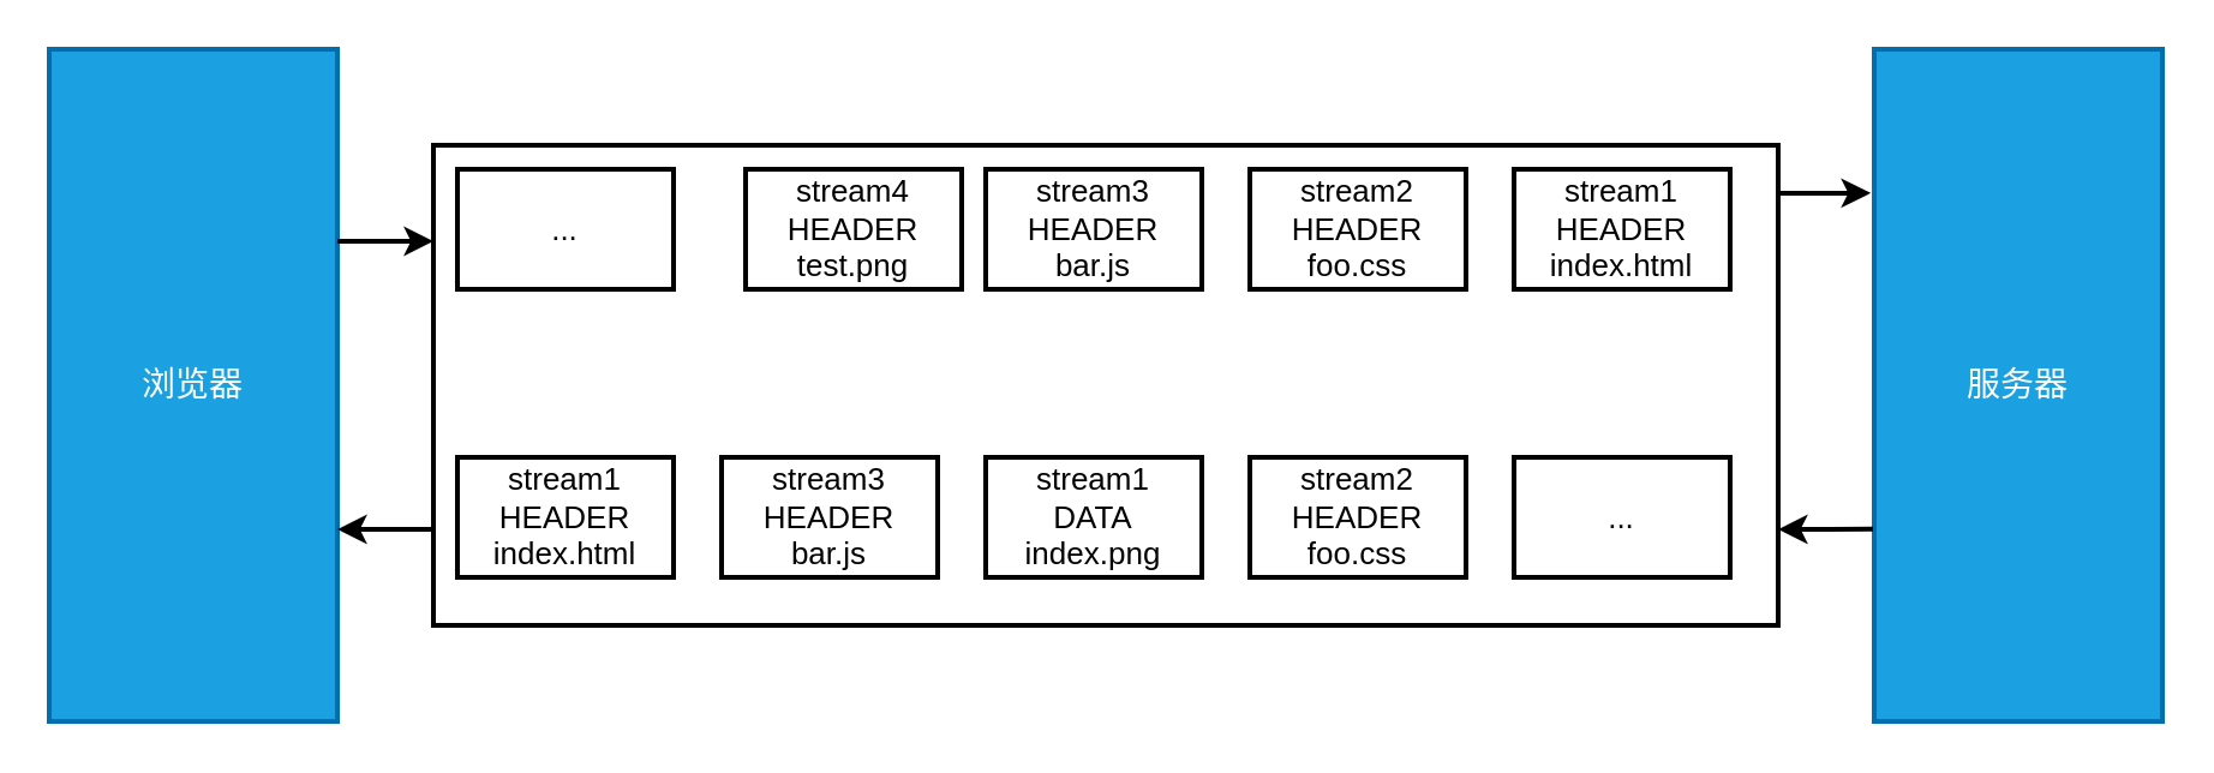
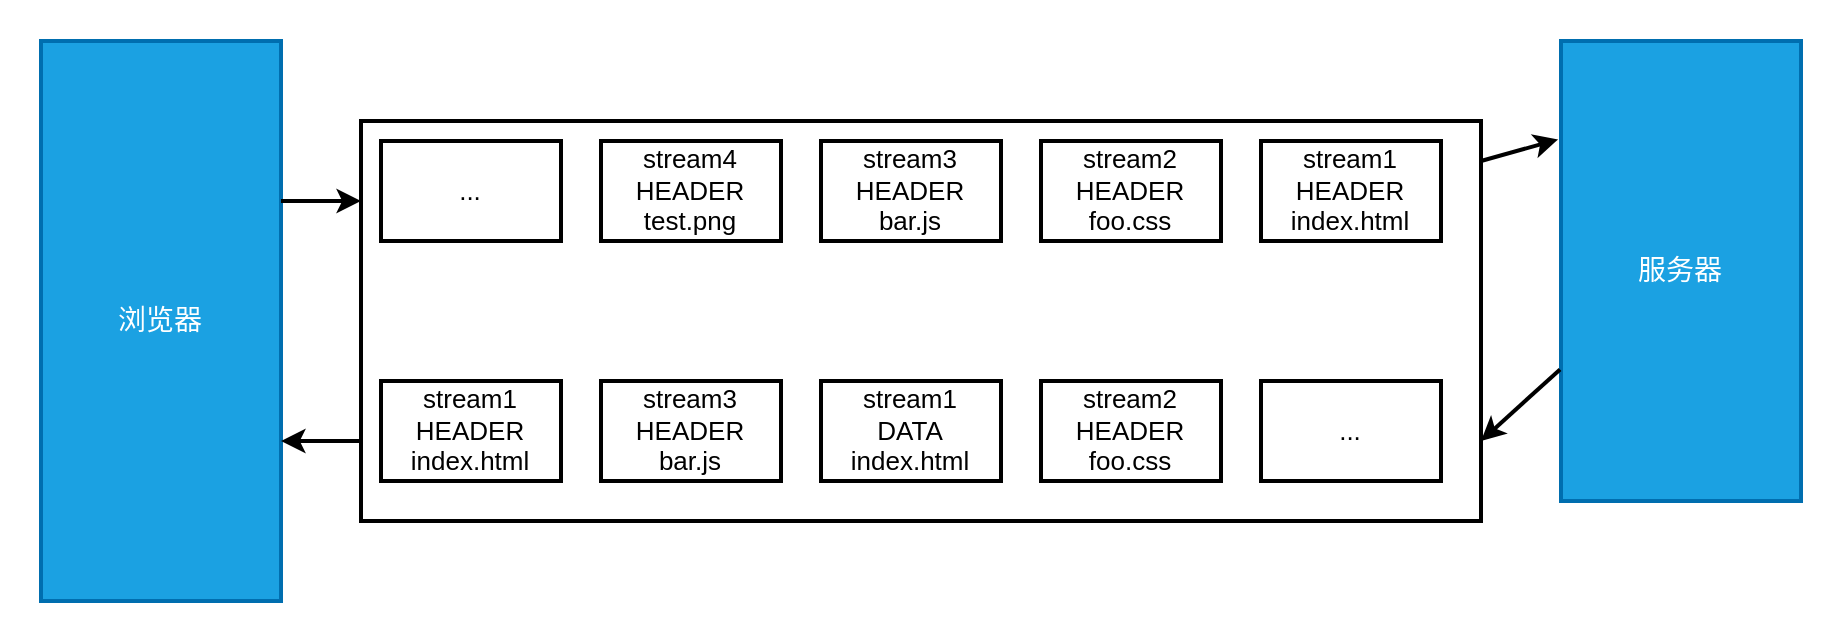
  <mxCell id="0" />
  <mxCell id="1" parent="0" />
  <mxCell id="2" value="浏览器" style="rounded=0;whiteSpace=wrap;html=1;strokeWidth=2;fontSize=14;fillColor=#1ba1e2;fontColor=#ffffff;strokeColor=#006EAF;" vertex="1" parent="1"><mxGeometry x="20" y="20" width="120" height="280" as="geometry" /></mxCell>
- <mxCell id="3" value="服务器" style="rounded=0;whiteSpace=wrap;html=1;strokeWidth=2;fontSize=14;fillColor=#1ba1e2;fontColor=#ffffff;strokeColor=#006EAF;" vertex="1" parent="1"><mxGeometry x="780" y="20" width="120" height="280" as="geometry" /></mxCell>
+ <mxCell id="3" value="服务器" style="rounded=0;whiteSpace=wrap;html=1;strokeWidth=2;fontSize=14;fillColor=#1ba1e2;fontColor=#ffffff;strokeColor=#006EAF;" vertex="1" parent="1"><mxGeometry x="780" y="20" width="120" height="230" as="geometry" /></mxCell>
  <mxCell id="4" value="" style="rounded=0;whiteSpace=wrap;html=1;strokeWidth=2;fontSize=13;" vertex="1" parent="1"><mxGeometry x="180" y="60" width="560" height="200" as="geometry" /></mxCell>
  <mxCell id="5" value="stream1&lt;br style=&quot;font-size: 13px;&quot;&gt;HEADER&lt;br style=&quot;font-size: 13px;&quot;&gt;index.html" style="rounded=0;whiteSpace=wrap;html=1;strokeWidth=2;fontSize=13;" vertex="1" parent="1"><mxGeometry x="630" y="70" width="90" height="50" as="geometry" /></mxCell>
  <mxCell id="6" value="stream2&lt;br style=&quot;font-size: 13px;&quot;&gt;HEADER&lt;br style=&quot;font-size: 13px;&quot;&gt;foo.css" style="rounded=0;whiteSpace=wrap;html=1;strokeWidth=2;fontSize=13;" vertex="1" parent="1"><mxGeometry x="520" y="70" width="90" height="50" as="geometry" /></mxCell>
  <mxCell id="7" value="stream3&lt;br style=&quot;font-size: 13px;&quot;&gt;HEADER&lt;br style=&quot;font-size: 13px;&quot;&gt;bar.js" style="rounded=0;whiteSpace=wrap;html=1;strokeWidth=2;fontSize=13;" vertex="1" parent="1"><mxGeometry x="410" y="70" width="90" height="50" as="geometry" /></mxCell>
- <mxCell id="8" value="stream4&lt;br style=&quot;font-size: 13px;&quot;&gt;HEADER&lt;br style=&quot;font-size: 13px;&quot;&gt;test.png" style="rounded=0;whiteSpace=wrap;html=1;strokeWidth=2;fontSize=13;" vertex="1" parent="1"><mxGeometry x="310" y="70" width="90" height="50" as="geometry" /></mxCell>
+ <mxCell id="8" value="stream4&lt;br style=&quot;font-size: 13px;&quot;&gt;HEADER&lt;br style=&quot;font-size: 13px;&quot;&gt;test.png" style="rounded=0;whiteSpace=wrap;html=1;strokeWidth=2;fontSize=13;" vertex="1" parent="1"><mxGeometry x="300" y="70" width="90" height="50" as="geometry" /></mxCell>
  <mxCell id="9" value="..." style="rounded=0;whiteSpace=wrap;html=1;strokeWidth=2;fontSize=13;" vertex="1" parent="1"><mxGeometry x="190" y="70" width="90" height="50" as="geometry" /></mxCell>
  <mxCell id="10" value="..." style="rounded=0;whiteSpace=wrap;html=1;strokeWidth=2;fontSize=13;" vertex="1" parent="1"><mxGeometry x="630" y="190" width="90" height="50" as="geometry" /></mxCell>
  <mxCell id="11" value="stream1&lt;br style=&quot;font-size: 13px;&quot;&gt;HEADER&lt;br style=&quot;font-size: 13px;&quot;&gt;index.html" style="rounded=0;whiteSpace=wrap;html=1;strokeWidth=2;fontSize=13;" vertex="1" parent="1"><mxGeometry x="190" y="190" width="90" height="50" as="geometry" /></mxCell>
- <mxCell id="12" value="stream1&lt;br style=&quot;font-size: 13px;&quot;&gt;DATA&lt;br style=&quot;font-size: 13px;&quot;&gt;index.png" style="rounded=0;whiteSpace=wrap;html=1;strokeWidth=2;fontSize=13;" vertex="1" parent="1"><mxGeometry x="410" y="190" width="90" height="50" as="geometry" /></mxCell>
+ <mxCell id="12" value="stream1&lt;br style=&quot;font-size: 13px;&quot;&gt;DATA&lt;br style=&quot;font-size: 13px;&quot;&gt;index.html" style="rounded=0;whiteSpace=wrap;html=1;strokeWidth=2;fontSize=13;" vertex="1" parent="1"><mxGeometry x="410" y="190" width="90" height="50" as="geometry" /></mxCell>
  <mxCell id="13" value="stream3&lt;br style=&quot;font-size: 13px;&quot;&gt;HEADER&lt;br style=&quot;font-size: 13px;&quot;&gt;bar.js" style="rounded=0;whiteSpace=wrap;html=1;strokeWidth=2;fontSize=13;" vertex="1" parent="1"><mxGeometry x="300" y="190" width="90" height="50" as="geometry" /></mxCell>
  <mxCell id="14" value="stream2&lt;br style=&quot;font-size: 13px;&quot;&gt;HEADER&lt;br style=&quot;font-size: 13px;&quot;&gt;foo.css" style="rounded=0;whiteSpace=wrap;html=1;strokeWidth=2;fontSize=13;" vertex="1" parent="1"><mxGeometry x="520" y="190" width="90" height="50" as="geometry" /></mxCell>
  <mxCell id="15" value="" style="endArrow=classic;html=1;entryX=0;entryY=0.2;entryDx=0;entryDy=0;entryPerimeter=0;strokeWidth=2;fontSize=14;" edge="1" parent="1" target="4"><mxGeometry width="50" height="50" relative="1" as="geometry"><mxPoint x="140" y="100" as="sourcePoint" /><mxPoint x="190" y="50" as="targetPoint" /></mxGeometry></mxCell>
  <mxCell id="16" value="" style="endArrow=classic;html=1;entryX=-0.012;entryY=0.214;entryDx=0;entryDy=0;entryPerimeter=0;strokeWidth=2;fontSize=14;" edge="1" parent="1" target="3"><mxGeometry width="50" height="50" relative="1" as="geometry"><mxPoint x="740" y="80" as="sourcePoint" /><mxPoint x="790" y="30" as="targetPoint" /></mxGeometry></mxCell>
  <mxCell id="17" value="" style="endArrow=classic;html=1;exitX=-0.004;exitY=0.714;exitDx=0;exitDy=0;exitPerimeter=0;strokeWidth=2;fontSize=14;" edge="1" parent="1" source="3"><mxGeometry width="50" height="50" relative="1" as="geometry"><mxPoint x="690" y="270" as="sourcePoint" /><mxPoint x="740" y="220" as="targetPoint" /></mxGeometry></mxCell>
  <mxCell id="18" value="" style="endArrow=classic;html=1;exitX=0.001;exitY=0.8;exitDx=0;exitDy=0;exitPerimeter=0;strokeWidth=2;fontSize=14;" edge="1" parent="1" source="4"><mxGeometry width="50" height="50" relative="1" as="geometry"><mxPoint x="90" y="270" as="sourcePoint" /><mxPoint x="140" y="220" as="targetPoint" /></mxGeometry></mxCell>
